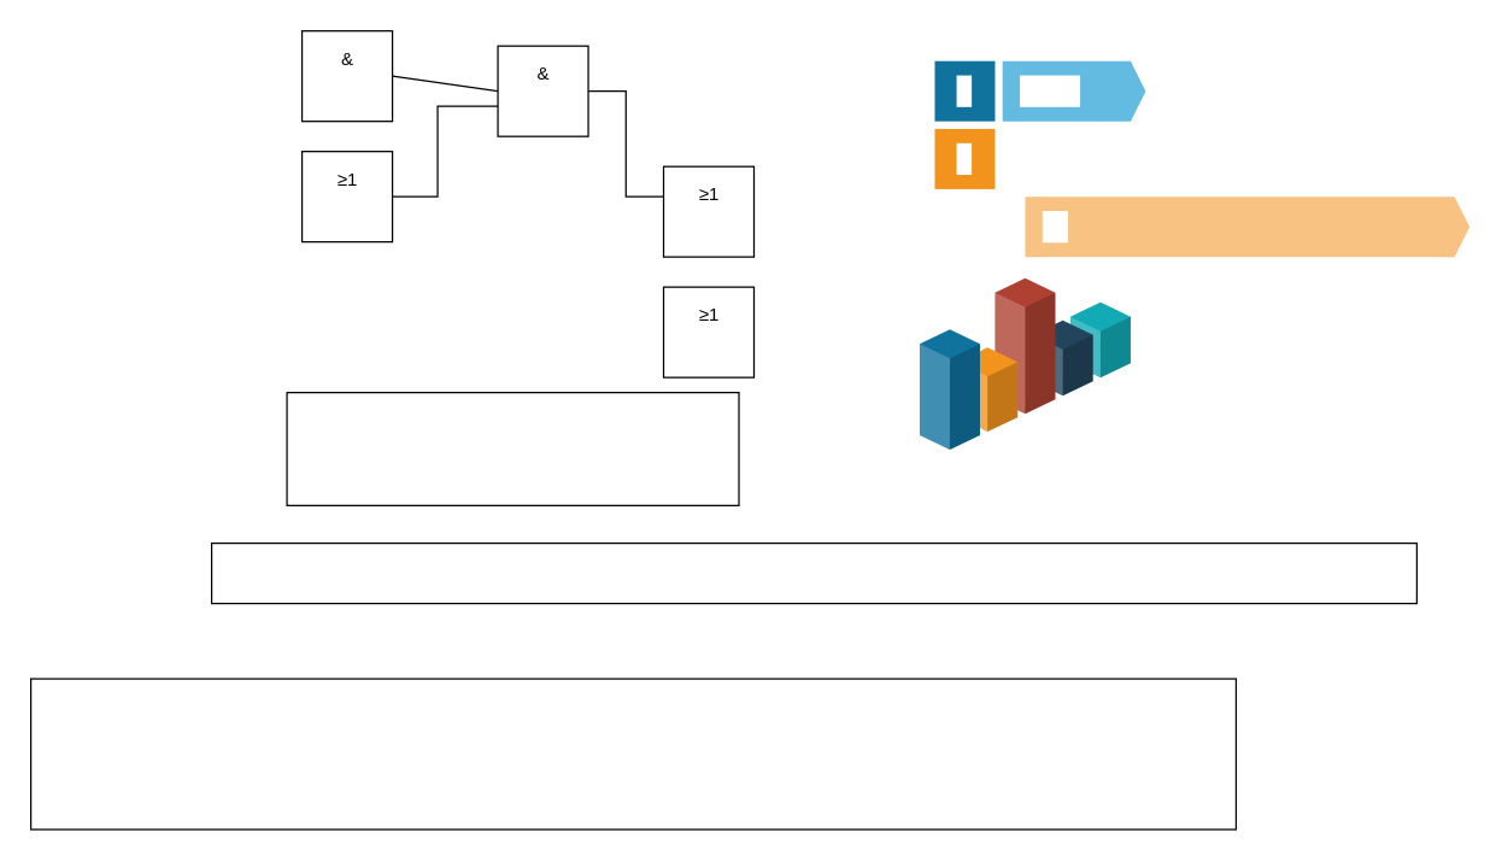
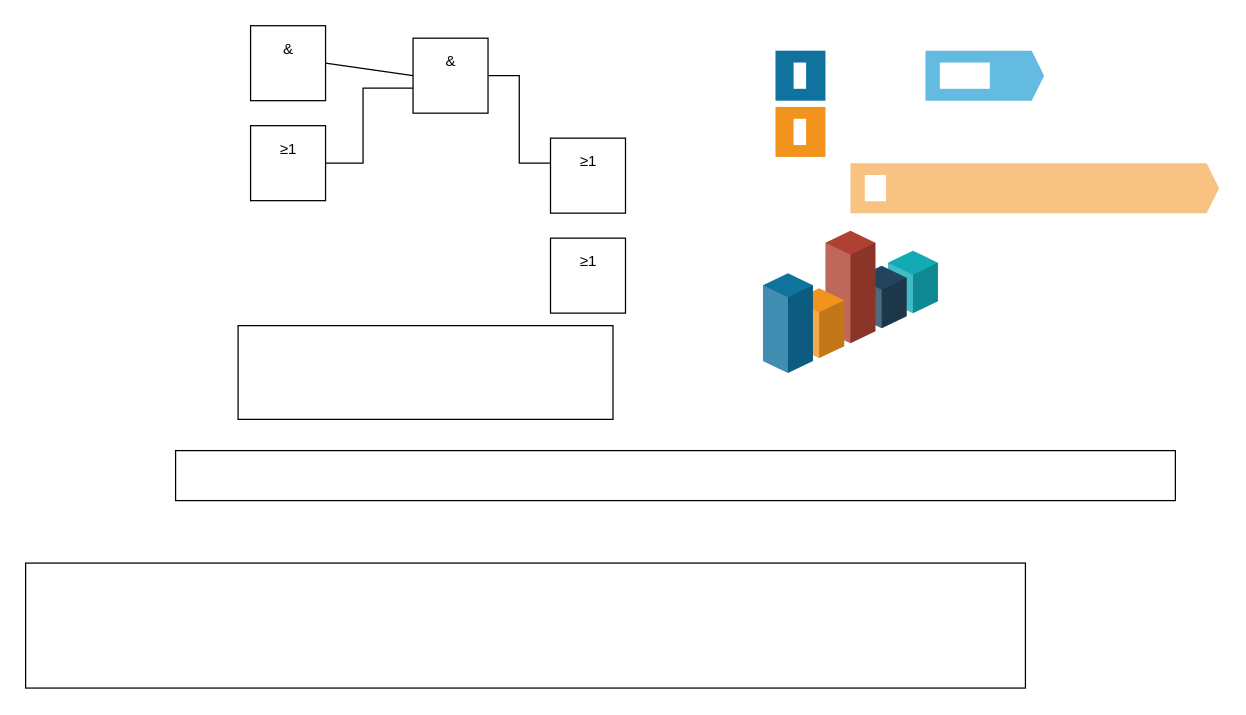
  <mxCell id="0" />
  <mxCell id="1" parent="0" />
  <mxCell id="2" value="" style="edgeStyle=none;html=1;rounded=0;endArrow=none;endFill=0;" parent="1" source="3" target="4" edge="1"><mxGeometry relative="1" as="geometry" /></mxCell>
  <mxCell id="3" value="&amp;" style="externalPins=0;recursiveResize=0;shadow=0;dashed=0;align=center;html=1;strokeWidth=1;shape=mxgraph.rtl.abstract.entity;verticalAlign=top;spacing=0;spacingTop=7;left=2;right=1;top=0;bottom=0;drawPins=1;snapToPoint=1;resizable=0;editable=0;rounded=0;" parent="1" vertex="1"><mxGeometry x="200" y="20" width="60" height="60" as="geometry" /></mxCell>
  <mxCell id="4" value="&amp;" style="externalPins=0;recursiveResize=0;shadow=0;dashed=0;align=center;html=1;strokeWidth=1;shape=mxgraph.rtl.abstract.entity;verticalAlign=top;spacing=0;spacingTop=7;left=2;right=1;top=0;bottom=0;drawPins=1;snapToPoint=1;resizable=0;editable=0;rounded=0;" parent="1" vertex="1"><mxGeometry x="330" y="30" width="60" height="60" as="geometry" /></mxCell>
  <mxCell id="5" value="≥1" style="externalPins=0;recursiveResize=0;shadow=0;dashed=0;align=center;html=1;strokeWidth=1;shape=mxgraph.rtl.abstract.entity;verticalAlign=top;spacing=0;spacingTop=7;left=2;right=1;top=0;bottom=0;drawPins=1;snapToPoint=1;resizable=0;editable=0;rounded=0;" parent="1" vertex="1"><mxGeometry x="200" y="100" width="60" height="60" as="geometry" /></mxCell>
  <mxCell id="6" style="edgeStyle=orthogonalEdgeStyle;html=1;exitX=0;exitY=0;exitDx=60;exitDy=30;exitPerimeter=0;entryX=0;entryY=0;entryDx=0;entryDy=40;entryPerimeter=0;rounded=0;curved=0;endArrow=none;endFill=0;" parent="1" source="5" target="4" edge="1"><mxGeometry relative="1" as="geometry"><Array as="points"><mxPoint x="290" y="130" /><mxPoint x="290" y="70" /></Array></mxGeometry></mxCell>
  <mxCell id="7" value="≥1" style="externalPins=0;recursiveResize=0;shadow=0;dashed=0;align=center;html=1;strokeWidth=1;shape=mxgraph.rtl.abstract.entity;verticalAlign=top;spacing=0;spacingTop=7;left=2;right=1;top=0;bottom=0;drawPins=1;snapToPoint=1;resizable=0;editable=0;rounded=0;" parent="1" vertex="1"><mxGeometry x="440" y="110" width="60" height="60" as="geometry" /></mxCell>
  <mxCell id="8" style="edgeStyle=elbowEdgeStyle;html=1;exitX=0;exitY=0;exitDx=60;exitDy=30;exitPerimeter=0;entryX=0;entryY=0;entryDx=0;entryDy=20;entryPerimeter=0;rounded=0;curved=0;endArrow=none;endFill=0;" parent="1" source="4" target="7" edge="1"><mxGeometry relative="1" as="geometry" /></mxCell>
  <mxCell id="9" value="≥1" style="externalPins=0;recursiveResize=0;shadow=0;dashed=0;align=center;html=1;strokeWidth=1;shape=mxgraph.rtl.abstract.entity;verticalAlign=top;spacing=0;spacingTop=7;left=2;right=1;top=0;bottom=0;drawPins=1;snapToPoint=1;resizable=0;editable=0;rounded=0;" parent="1" vertex="1"><mxGeometry x="440" y="190" width="60" height="60" as="geometry" /></mxCell>
  <mxCell id="10" value="{ &quot;signal&quot; : [&#10;  { &quot;name&quot;: &quot;CK&quot;,  &quot;wave&quot;: &quot;P...|....&quot;,                                                 &quot;period&quot;:2   },&#10;  { &quot;name&quot;: &quot;CMD&quot;, &quot;wave&quot;: &quot;x.6x=x4x=x=x=x=x&quot;, &quot;data&quot; : &quot;RAS RAS CAS NOP NOP NOP NOP&quot;, &quot;phase&quot; :0.5 },&#10;  { &quot;name&quot;: &quot;ADDR&quot;,&quot;wave&quot;: &quot;x.=x..=x........&quot;, &quot;data&quot; : &quot;ROW COL&quot;,                     &quot;phase&quot; :0.5 },&#10;  { &quot;name&quot;: &quot;DQS&quot;, &quot;wave&quot;: &quot;z.......0.101z.&quot; },&#10;  { &quot;name&quot;: &quot;DQ&quot;,  &quot;wave&quot;: &quot;z.........5555z.&quot;, &quot;data&quot; : &quot;D0 D1 D2 D3&quot; }&#10;]}&#10;" style="shadow=0;dashed=0;align=left;strokeWidth=1;labelBackgroundColor=#ffffff;noLabel=1;shape=mxgraph.wavedrom.abstract.timing;fontFamily=Helvetica;fontSize=11;fontColor=default;" parent="1" vertex="1"><mxGeometry x="20" y="450" width="800" height="100" as="geometry" /></mxCell>
  <mxCell id="11" value="{&#10;    &quot;signal&quot;: [&#10;        { &quot;name&quot;: &quot;Alfa&quot;, &quot;wave&quot;: &quot;01.zx=ud.23.457&quot; }&#10;    ]&#10;}" style="shadow=0;dashed=0;align=left;strokeWidth=1;labelBackgroundColor=#ffffff;noLabel=1;shape=mxgraph.wavedrom.abstract.timing;fontFamily=Helvetica;fontSize=11;fontColor=default;" parent="1" vertex="1"><mxGeometry x="140" y="360" width="800" height="40" as="geometry" /></mxCell>
  <mxCell id="12" value="{ &quot;reg&quot;: [&#10;    { &quot;name&quot;: &quot;D&quot;, &quot;bits&quot;: 1, &quot;attr&quot;: &quot;&quot;, &quot;type&quot;:6 },&#10;    { &quot;name&quot;: &quot;L&quot;, &quot;bits&quot;: 1, &quot;attr&quot;: &quot;&quot;, &quot;type&quot;:5 },&#10;    { &quot;name&quot;: &quot;E&quot;, &quot;bits&quot;: 1, &quot;attr&quot;: &quot;&quot;, &quot;type&quot;:4 },&#10;    { &quot;name&quot;: &quot;I&quot;, &quot;bits&quot;: 1, &quot;attr&quot;: &quot;&quot;, &quot;type&quot;:3 },&#10;    { &quot;name&quot;: &quot;F&quot;, &quot;bits&quot;: 1, &quot;attr&quot;: &quot;&quot;, &quot;type&quot;:2 },&#10;    { &quot;name&quot;: &quot;T&quot;, &quot;bits&quot;: 1, &quot;attr&quot;: &quot;&quot;, &quot;type&quot;:1 },&#10;    { &quot;name&quot;: &quot;I&quot;, &quot;bits&quot;: 1, &quot;attr&quot;: &quot;&quot;, &quot;type&quot;:0 },&#10;    { &quot;name&quot;: &quot;B&quot;, &quot;bits&quot;: 1, &quot;attr&quot;: &quot;&quot; }&#10;]}" style="shadow=0;dashed=0;align=left;strokeWidth=1;labelBackgroundColor=#ffffff;noLabel=1;shape=mxgraph.wavedrom.abstract.bitfield;fontFamily=Helvetica;fontSize=11;fontColor=default;" parent="1" vertex="1"><mxGeometry x="190" y="260" width="300" height="75" as="geometry" /></mxCell>
  <mxCell id="13" value="7" style="html=1;whiteSpace=wrap;fillColor=#10739E;strokeColor=none;shadow=0;fontSize=17;fontColor=#FFFFFF;align=center;fontStyle=1;rounded=0;fontFamily=Helvetica;labelBackgroundColor=default;" parent="1" vertex="1"><mxGeometry x="620" y="40" width="40" height="40" as="geometry" /></mxCell>
- <mxCell id="14" value="&lt;div&gt;hallo&lt;/div&gt;" style="shape=mxgraph.infographic.ribbonSimple;notch1=0;notch2=10;notch=0;html=1;whiteSpace=wrap;fillColor=#64BBE2;strokeColor=none;shadow=0;fontSize=17;fontColor=#FFFFFF;align=left;spacingLeft=10;fontStyle=1;fontFamily=Helvetica;labelBackgroundColor=default;" parent="1" vertex="1"><mxGeometry x="665" y="40" width="95" height="40" as="geometry" /></mxCell>
+ <mxCell id="14" value="&lt;div&gt;hallo&lt;/div&gt;" style="shape=mxgraph.infographic.ribbonSimple;notch1=0;notch2=10;notch=0;html=1;whiteSpace=wrap;fillColor=#64BBE2;strokeColor=none;shadow=0;fontSize=17;fontColor=#FFFFFF;align=left;spacingLeft=10;fontStyle=1;fontFamily=Helvetica;labelBackgroundColor=default;" parent="1" vertex="1"><mxGeometry x="740" y="40" width="95" height="40" as="geometry" /></mxCell>
  <mxCell id="15" value="3" style="html=1;whiteSpace=wrap;fillColor=#F2931E;strokeColor=none;shadow=0;fontSize=17;fontColor=#FFFFFF;align=center;fontStyle=1;rounded=0;fontFamily=Helvetica;labelBackgroundColor=default;" parent="1" vertex="1"><mxGeometry x="620" y="85" width="40" height="40" as="geometry" /></mxCell>
  <mxCell id="16" value="&lt;font&gt;HI&lt;/font&gt;" style="shape=mxgraph.infographic.ribbonSimple;notch1=0;notch2=10;notch=0;html=1;whiteSpace=wrap;fillColor=#F8C382;strokeColor=none;shadow=0;fontSize=17;fontColor=#FFFFFF;align=left;spacingLeft=10;fontStyle=1;fontFamily=Helvetica;labelBackgroundColor=default;" parent="1" vertex="1"><mxGeometry x="680" y="130" width="295" height="40" as="geometry" /></mxCell>
  <mxCell id="17" value="" style="verticalLabelPosition=bottom;verticalAlign=top;html=1;shape=mxgraph.infographic.shadedCube;isoAngle=15;fillColor=#12AAB5;strokeColor=none;shadow=0;fontFamily=Helvetica;fontSize=11;fontColor=default;labelBackgroundColor=default;" parent="1" vertex="1"><mxGeometry x="710" y="200" width="40" height="50" as="geometry" /></mxCell>
  <mxCell id="18" value="" style="verticalLabelPosition=bottom;verticalAlign=top;html=1;shape=mxgraph.infographic.shadedCube;isoAngle=15;fillColor=#23445D;strokeColor=none;shadow=0;fontFamily=Helvetica;fontSize=11;fontColor=default;labelBackgroundColor=default;" parent="1" vertex="1"><mxGeometry x="685" y="212" width="40" height="50" as="geometry" /></mxCell>
  <mxCell id="19" value="" style="verticalLabelPosition=bottom;verticalAlign=top;html=1;shape=mxgraph.infographic.shadedCube;isoAngle=15;fillColor=#AE4132;strokeColor=none;shadow=0;fontFamily=Helvetica;fontSize=11;fontColor=default;labelBackgroundColor=default;" parent="1" vertex="1"><mxGeometry x="660" y="184" width="40" height="90" as="geometry" /></mxCell>
  <mxCell id="20" value="" style="verticalLabelPosition=bottom;verticalAlign=top;html=1;shape=mxgraph.infographic.shadedCube;isoAngle=15;fillColor=#F2931E;strokeColor=none;shadow=0;fontFamily=Helvetica;fontSize=11;fontColor=default;labelBackgroundColor=default;" parent="1" vertex="1"><mxGeometry x="635" y="230" width="40" height="56" as="geometry" /></mxCell>
  <mxCell id="21" value="" style="verticalLabelPosition=bottom;verticalAlign=top;html=1;shape=mxgraph.infographic.shadedCube;isoAngle=15;fillColor=#10739E;strokeColor=none;shadow=0;fontFamily=Helvetica;fontSize=11;fontColor=default;labelBackgroundColor=default;" parent="1" vertex="1"><mxGeometry x="610" y="218" width="40" height="80" as="geometry" /></mxCell>
